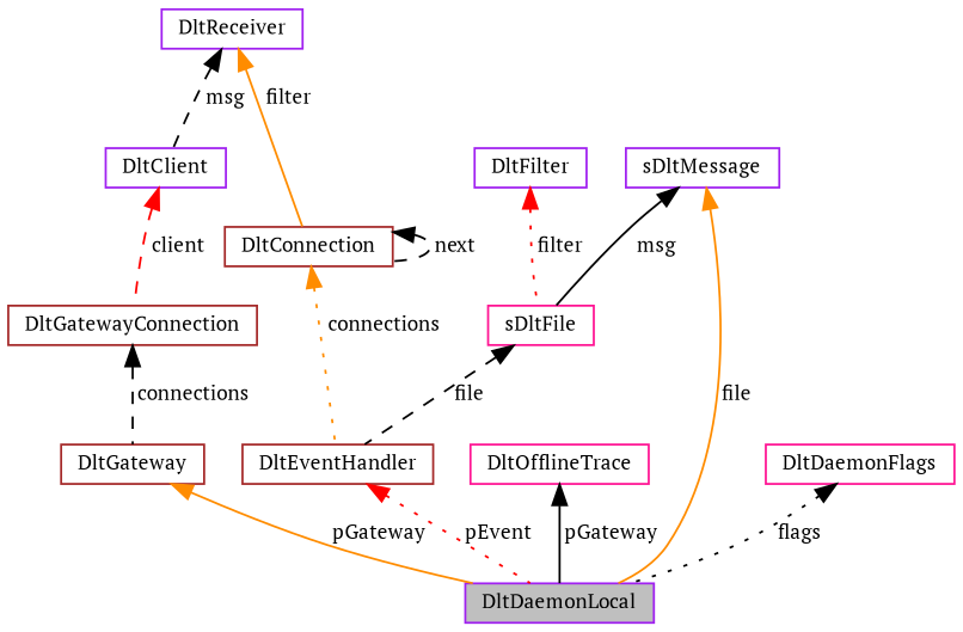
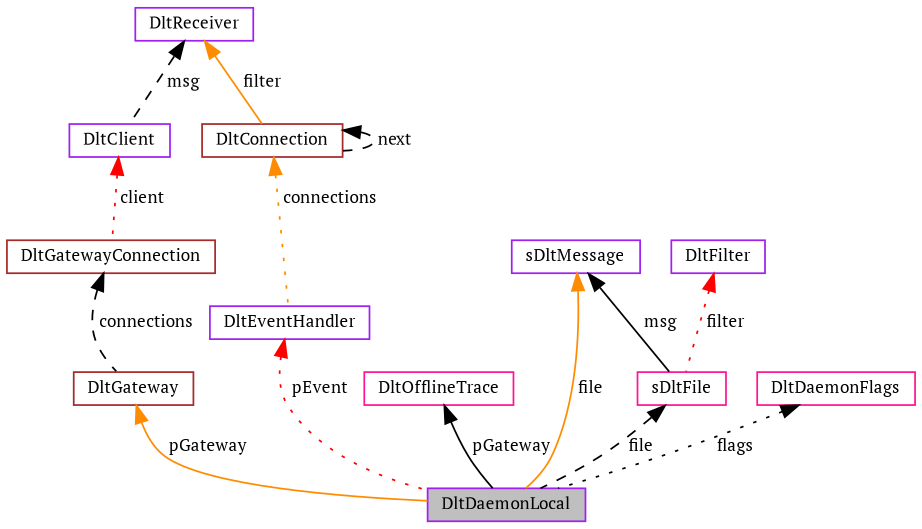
  digraph {
    fontname="PT Serif"
    node [color=purple fillcolor=white fontname="PT Serif" fontsize=10 shape=record style=filled]
    edge [color=black dir=back fontname="PT Serif" fontsize=10 labelfontname=FreeSans labelfontsize=10 style=solid]
    n1 [fillcolor=grey75 fontcolor=black height=0.2 label=DltDaemonLocal width=0.4]
    n2 [color=brown height=0.2 label=DltGateway width=0.4]
    n3 [color=brown height=0.2 label=DltGatewayConnection width=0.4]
    n4 [height=0.2 label=DltClient width=0.4]
    n5 [height=0.2 label=DltReceiver width=0.4]
    n6 [color=brown height=0.2 label=DltConnection width=0.4]
-   n7 [color=brown height=0.2 label=DltEventHandler width=0.4]
+   n7 [height=0.2 label=DltEventHandler width=0.4]
    n8 [color=deeppink height=0.2 label=DltOfflineTrace width=0.4]
    n9 [height=0.2 label=sDltMessage width=0.4]
    n10 [color=deeppink height=0.2 label=sDltFile width=0.4]
    n11 [height=0.2 label=DltFilter width=0.4]
    n12 [color=deeppink height=0.2 label=DltDaemonFlags width=0.4]
    n2 -> n1 [color=darkorange label=" pGateway"]
    n3 -> n2 [label=" connections" style=dashed]
-   n4 -> n3 [color=red label=" client" style=dashed]
+   n4 -> n3 [color=red label=" client" style=dotted]
    n5 -> n4 [label=" msg" style=dashed]
    n5 -> n6 [color=darkorange label=" filter"]
    n6 -> n6 [label=" next" style=dashed]
    n6 -> n7 [color=darkorange label=" connections" style=dotted]
    n7 -> n1 [color=red label=" pEvent" style=dotted]
    n8 -> n1 [label=" pGateway"]
    n9 -> n1 [color=darkorange label=" file"]
    n9 -> n10 [label=" msg"]
-   n10 -> n7 [label=" file" style=dashed]
+   n10 -> n1 [label=" file" style=dashed]
    n11 -> n10 [color=red label=" filter" style=dotted]
    n12 -> n1 [label=" flags" style=dotted]
  }
